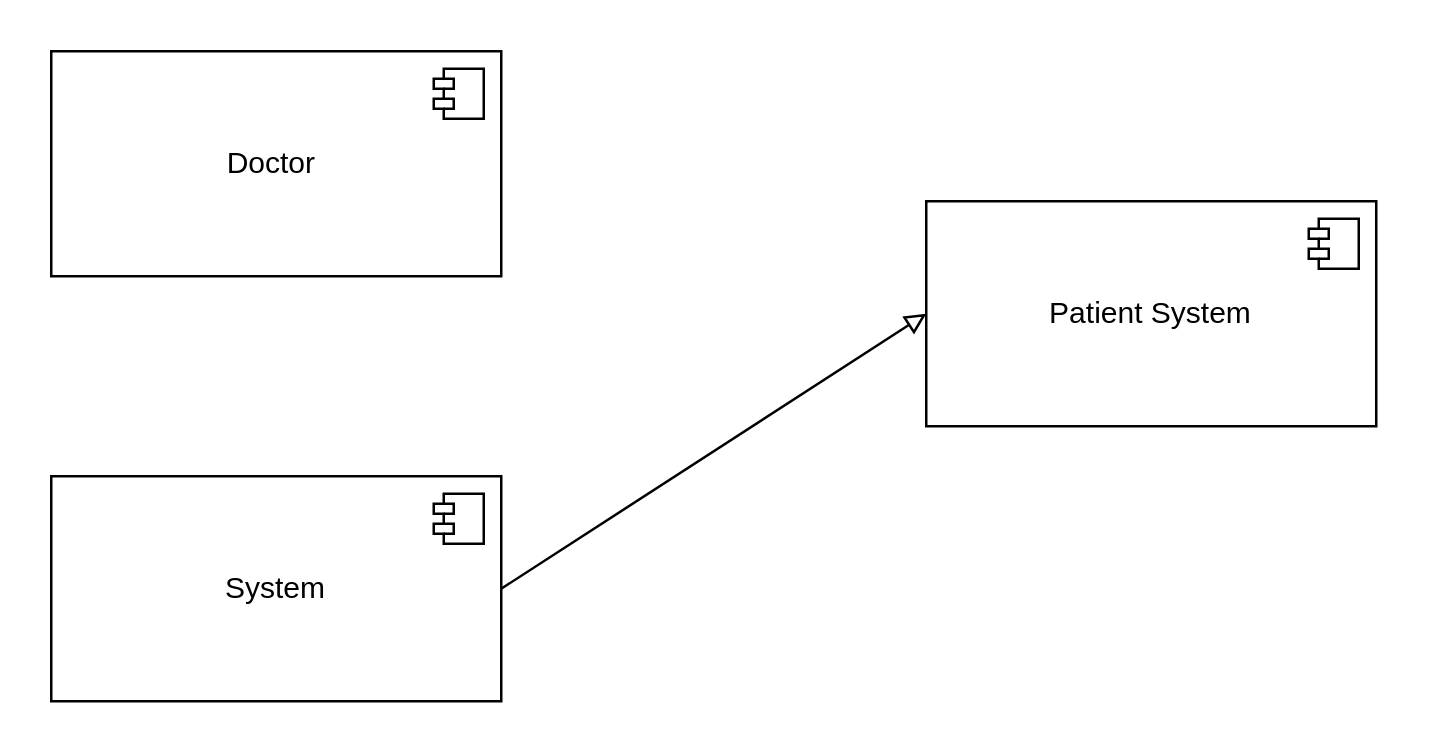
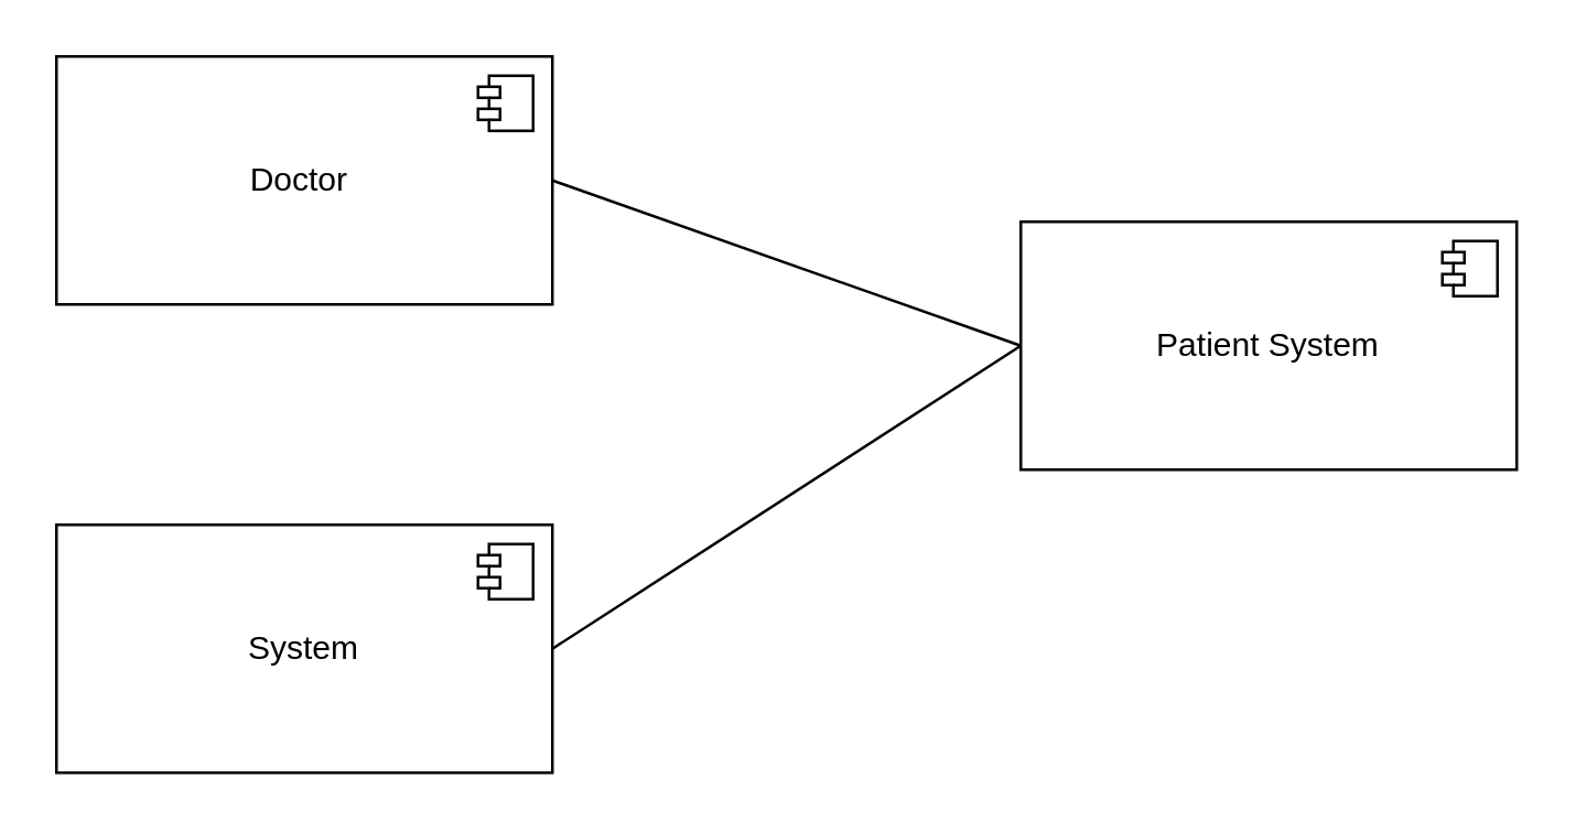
  <mxCell id="0" />
  <mxCell id="1" parent="0" />
  <mxCell id="2" value="Doctor&amp;nbsp;" style="html=1;dropTarget=0;whiteSpace=wrap;" vertex="1" parent="1"><mxGeometry x="20" y="20" width="180" height="90" as="geometry" /></mxCell>
  <mxCell id="3" value="" style="shape=module;jettyWidth=8;jettyHeight=4;" vertex="1" parent="2"><mxGeometry x="1" width="20" height="20" relative="1" as="geometry"><mxPoint x="-27" y="7" as="offset" /></mxGeometry></mxCell>
+ <mxCell id="4" value="" style="rounded=0;orthogonalLoop=1;jettySize=auto;html=1;endArrow=none;endFill=0;sketch=0;sourcePerimeterSpacing=0;targetPerimeterSpacing=0;entryX=0;entryY=0.5;entryDx=0;entryDy=0;exitX=1;exitY=0.5;exitDx=0;exitDy=0;" edge="1" target="5" parent="1" source="2"><mxGeometry relative="1" as="geometry"><mxPoint x="200" y="125" as="sourcePoint" /><mxPoint x="290" y="125" as="targetPoint" /></mxGeometry></mxCell>
  <mxCell id="5" value="Patient System" style="html=1;dropTarget=0;whiteSpace=wrap;" vertex="1" parent="1"><mxGeometry x="370" y="80" width="180" height="90" as="geometry" /></mxCell>
  <mxCell id="6" value="" style="shape=module;jettyWidth=8;jettyHeight=4;" vertex="1" parent="5"><mxGeometry x="1" width="20" height="20" relative="1" as="geometry"><mxPoint x="-27" y="7" as="offset" /></mxGeometry></mxCell>
- <mxCell id="7" value="" style="rounded=0;orthogonalLoop=1;jettySize=auto;html=1;endArrow=block;endFill=0;sketch=0;sourcePerimeterSpacing=0;targetPerimeterSpacing=0;entryX=0;entryY=0.5;entryDx=0;entryDy=0;exitX=1;exitY=0.5;exitDx=0;exitDy=0;" edge="1" parent="1" source="8" target="5"><mxGeometry relative="1" as="geometry"><mxPoint x="220" y="210" as="sourcePoint" /><mxPoint x="380" y="135" as="targetPoint" /></mxGeometry></mxCell>
+ <mxCell id="7" value="" style="rounded=0;orthogonalLoop=1;jettySize=auto;html=1;endArrow=none;endFill=0;sketch=0;sourcePerimeterSpacing=0;targetPerimeterSpacing=0;entryX=0;entryY=0.5;entryDx=0;entryDy=0;exitX=1;exitY=0.5;exitDx=0;exitDy=0;" edge="1" parent="1" source="8" target="5"><mxGeometry relative="1" as="geometry"><mxPoint x="220" y="210" as="sourcePoint" /><mxPoint x="380" y="135" as="targetPoint" /></mxGeometry></mxCell>
  <mxCell id="8" value="System" style="html=1;dropTarget=0;whiteSpace=wrap;" vertex="1" parent="1"><mxGeometry x="20" y="190" width="180" height="90" as="geometry" /></mxCell>
  <mxCell id="9" value="" style="shape=module;jettyWidth=8;jettyHeight=4;" vertex="1" parent="8"><mxGeometry x="1" width="20" height="20" relative="1" as="geometry"><mxPoint x="-27" y="7" as="offset" /></mxGeometry></mxCell>
